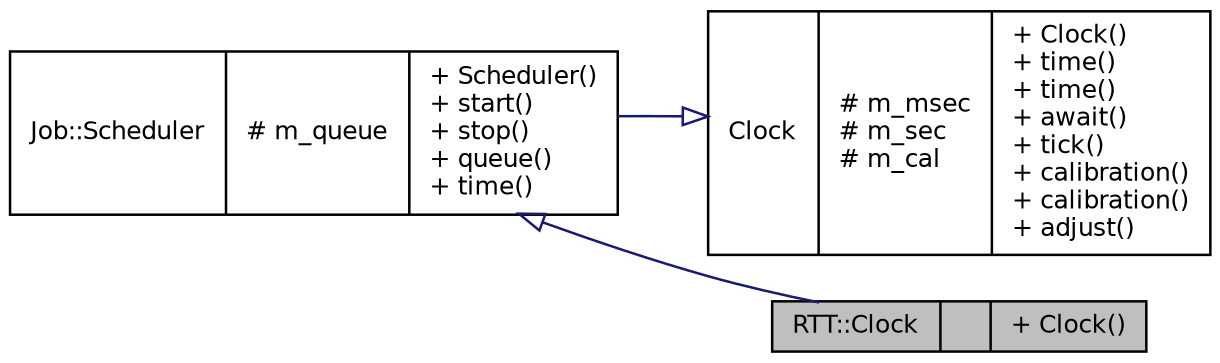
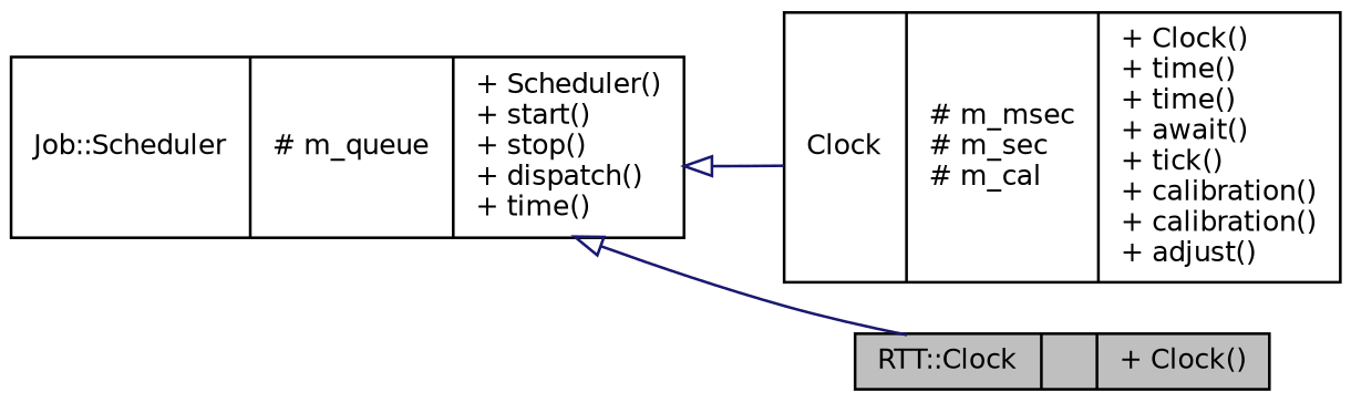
  digraph {
    rankdir=LR
    node [color=black fillcolor=white fontname=Helvetica fontsize=10 shape=record style=filled]
    edge [arrowtail=onormal color=midnightblue dir=back fontname=Helvetica fontsize=10 labelfontname=Helvetica labelfontsize=10 style=solid]
    n1 [fillcolor=grey75 fontcolor=black height=0.2 label="{RTT::Clock\n||+ Clock()\l}" width=0.4]
    n2 [height=0.2 label="{Clock\n|# m_msec\l# m_sec\l# m_cal\l|+ Clock()\l+ time()\l+ time()\l+ await()\l+ tick()\l+ calibration()\l+ calibration()\l+ adjust()\l}" width=0.4]
-   n3 [height=0.2 label="{Job::Scheduler\n|# m_queue\l|+ Scheduler()\l+ start()\l+ stop()\l+ queue()\l+ time()\l}" width=0.4]
+   n3 [height=0.2 label="{Job::Scheduler\n|# m_queue\l|+ Scheduler()\l+ start()\l+ stop()\l+ dispatch()\l+ time()\l}" width=0.4]
    n3 -> n1
-   n2 -> n3
+   n3 -> n2
  }
